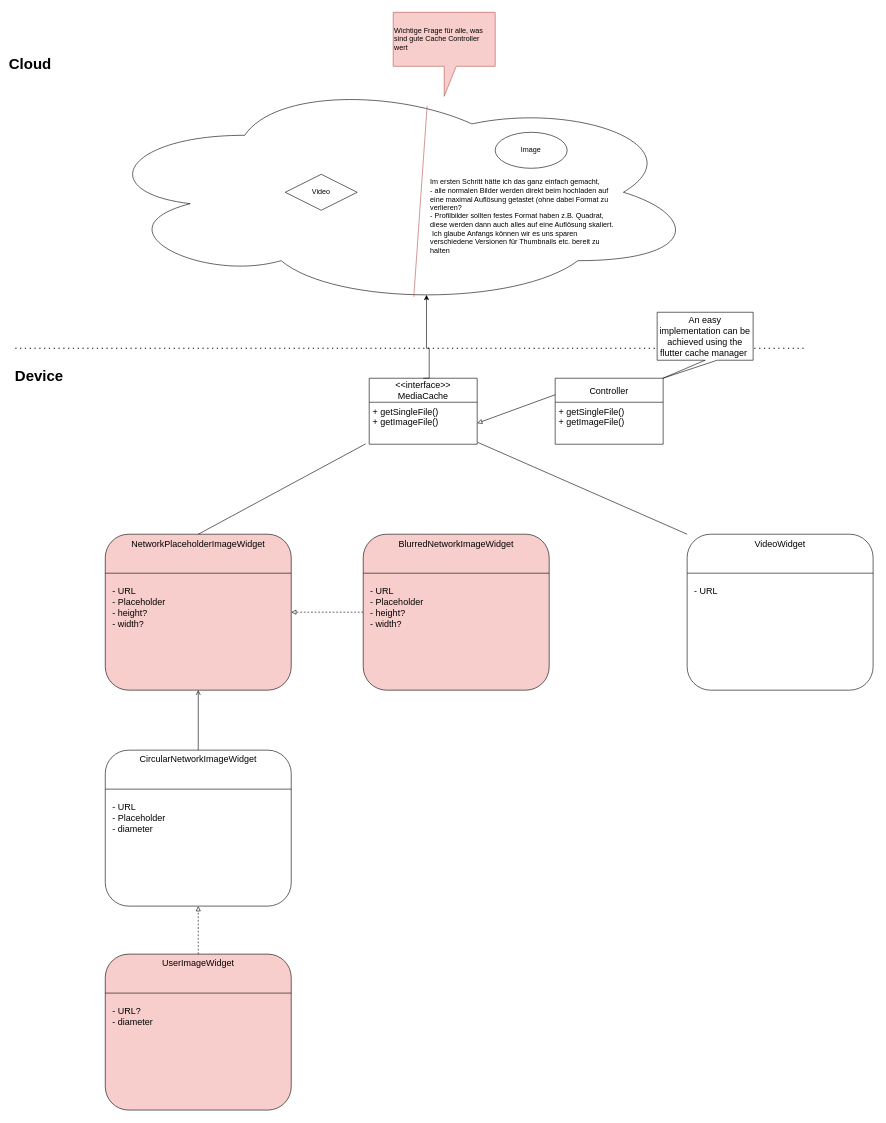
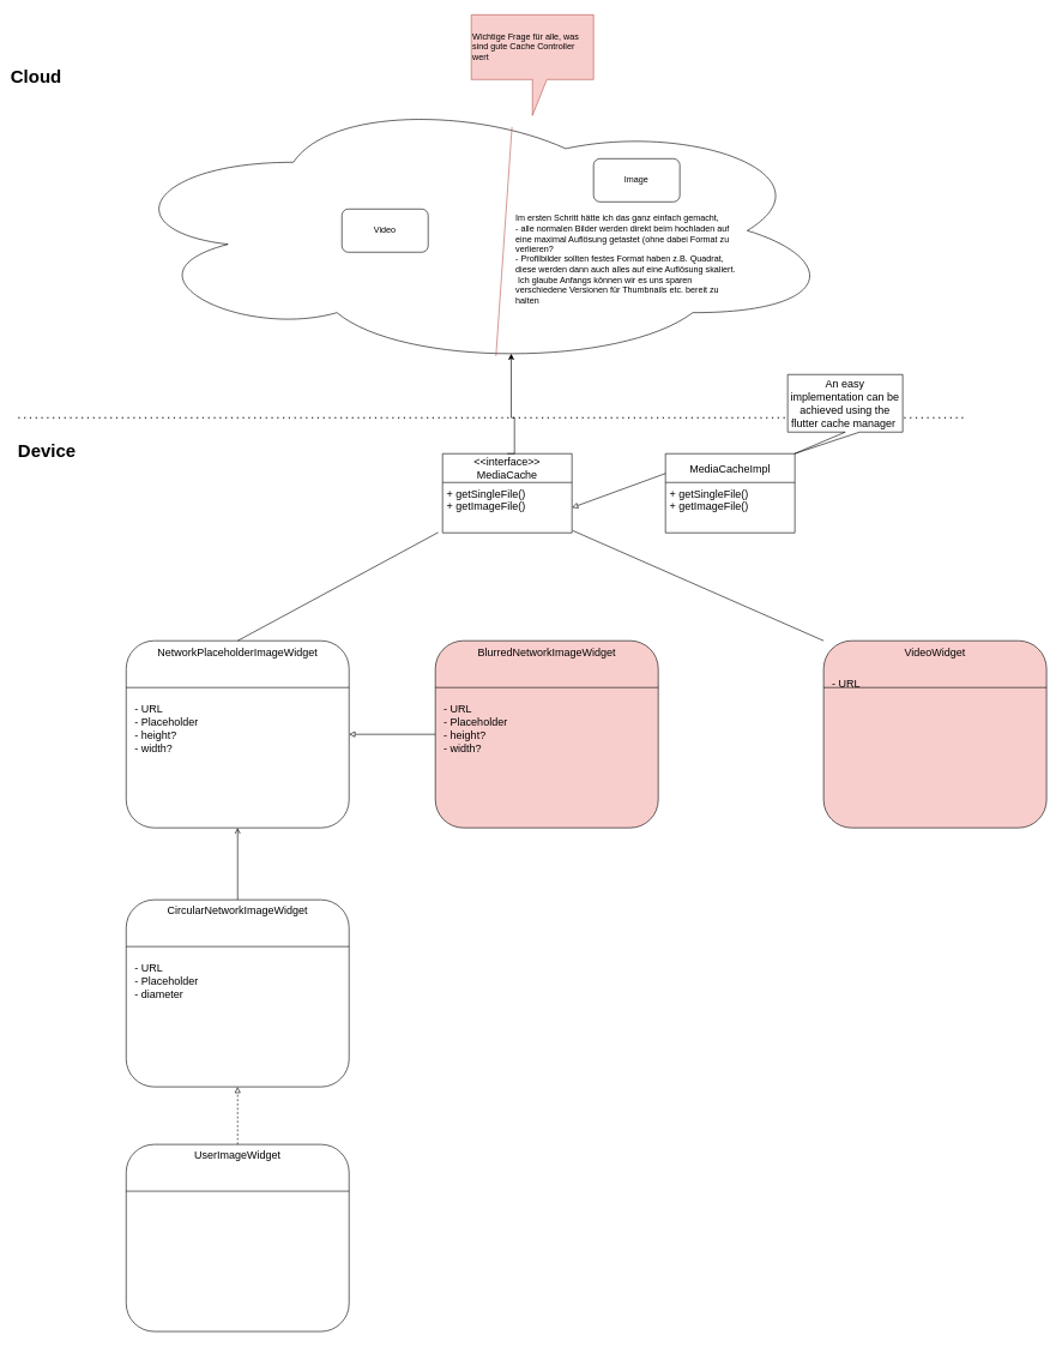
  <mxCell id="0" />
  <mxCell id="1" parent="0" />
  <mxCell id="2" value="" style="ellipse;shape=cloud;whiteSpace=wrap;html=1;" parent="1" vertex="1"><mxGeometry x="155" y="130" width="1010" height="380" as="geometry" /></mxCell>
  <mxCell id="3" value="" style="endArrow=none;html=1;rounded=0;entryX=0.551;entryY=0.121;entryDx=0;entryDy=0;entryPerimeter=0;exitX=0.529;exitY=0.959;exitDx=0;exitDy=0;exitPerimeter=0;fillColor=#f8cecc;strokeColor=#b85450;" parent="1" source="2" target="2" edge="1"><mxGeometry width="50" height="50" relative="1" as="geometry"><mxPoint x="415" y="410" as="sourcePoint" /><mxPoint x="465" y="360" as="targetPoint" /></mxGeometry></mxCell>
- <mxCell id="4" value="Video" style="rhombus;whiteSpace=wrap;html=1;" parent="1" vertex="1"><mxGeometry x="475" y="290" width="120" height="60" as="geometry" /></mxCell>
- <mxCell id="5" value="Image" style="ellipse;whiteSpace=wrap;html=1;" parent="1" vertex="1"><mxGeometry x="825" y="220" width="120" height="60" as="geometry" /></mxCell>
+ <mxCell id="4" value="Video" style="rounded=1;whiteSpace=wrap;html=1;" parent="1" vertex="1"><mxGeometry x="475" y="290" width="120" height="60" as="geometry" /></mxCell>
+ <mxCell id="5" value="Image" style="rounded=1;whiteSpace=wrap;html=1;" parent="1" vertex="1"><mxGeometry x="825" y="220" width="120" height="60" as="geometry" /></mxCell>
  <mxCell id="6" value="Im ersten Schritt hätte ich das ganz einfach gemacht, &lt;br&gt;- alle normalen Bilder werden direkt beim hochladen auf eine maximal Auflösung getastet (ohne dabei Format zu verlieren?&lt;br&gt;- Profilbilder sollten festes Format haben z.B. Quadrat, diese werden dann auch alles auf eine Auflösung skaliert. &amp;nbsp;Ich glaube Anfangs können wir es uns sparen verschiedene Versionen für Thumbnails etc. bereit zu halten" style="text;html=1;strokeColor=none;fillColor=none;align=left;verticalAlign=middle;whiteSpace=wrap;rounded=0;" parent="1" vertex="1"><mxGeometry x="715" y="280" width="310" height="160" as="geometry" /></mxCell>
  <mxCell id="7" value="Wichtige Frage für alle, was sind gute Cache Controller wert" style="shape=callout;whiteSpace=wrap;html=1;perimeter=calloutPerimeter;align=left;size=50;position=0.5;fillColor=#f8cecc;strokeColor=#b85450;" parent="1" vertex="1"><mxGeometry x="655" y="20" width="170" height="140" as="geometry" /></mxCell>
  <mxCell id="8" value="" style="endArrow=none;dashed=1;html=1;dashPattern=1 3;strokeWidth=2;rounded=0;" parent="1" edge="1"><mxGeometry width="50" height="50" relative="1" as="geometry"><mxPoint y="580" as="sourcePoint" x="25" /><mxPoint x="1345" y="580" as="targetPoint" /></mxGeometry></mxCell>
  <mxCell id="9" value="&lt;font size=&quot;1&quot;&gt;&lt;b style=&quot;font-size: 25px&quot;&gt;Cloud&lt;/b&gt;&lt;/font&gt;" style="text;html=1;strokeColor=none;fillColor=none;align=center;verticalAlign=middle;whiteSpace=wrap;rounded=0;" parent="1" vertex="1"><mxGeometry x="20" y="90" width="60" height="30" as="geometry" /></mxCell>
  <mxCell id="10" value="&lt;font size=&quot;1&quot;&gt;&lt;b style=&quot;font-size: 25px&quot;&gt;Device&lt;/b&gt;&lt;/font&gt;" style="text;html=1;strokeColor=none;fillColor=none;align=center;verticalAlign=middle;whiteSpace=wrap;rounded=0;" parent="1" vertex="1"><mxGeometry x="35" y="610" width="60" height="30" as="geometry" /></mxCell>
  <mxCell id="11" value="&lt;&lt;interface&gt;&gt;&#10;MediaCache" style="swimlane;fontStyle=0;childLayout=stackLayout;horizontal=1;startSize=40;fillColor=none;horizontalStack=0;resizeParent=1;resizeParentMax=0;resizeLast=0;collapsible=1;marginBottom=0;fontSize=15;align=center;" parent="1" vertex="1"><mxGeometry x="615" y="630" width="180" height="110" as="geometry" /></mxCell>
  <mxCell id="12" value="+ getSingleFile()&#10;+ getImageFile()" style="text;strokeColor=none;fillColor=none;align=left;verticalAlign=top;spacingLeft=4;spacingRight=4;overflow=hidden;rotatable=0;points=[[0,0.5],[1,0.5]];portConstraint=eastwest;fontSize=15;" parent="11" vertex="1"><mxGeometry y="40" width="180" height="70" as="geometry" /></mxCell>
  <mxCell id="13" style="edgeStyle=orthogonalEdgeStyle;rounded=0;orthogonalLoop=1;jettySize=auto;html=1;fontSize=15;exitX=0.5;exitY=0;exitDx=0;exitDy=0;entryX=0.55;entryY=0.95;entryDx=0;entryDy=0;entryPerimeter=0;" parent="1" source="11" target="2" edge="1"><mxGeometry relative="1" as="geometry"><mxPoint x="545" y="660" as="targetPoint" /><Array as="points"><mxPoint x="715" y="580" /><mxPoint x="710" y="580" /></Array></mxGeometry></mxCell>
- <mxCell id="14" value="Controller" style="swimlane;fontStyle=0;childLayout=stackLayout;horizontal=1;startSize=40;fillColor=none;horizontalStack=0;resizeParent=1;resizeParentMax=0;resizeLast=0;collapsible=1;marginBottom=0;fontSize=15;align=center;" parent="1" vertex="1"><mxGeometry x="925" y="630" width="180" height="110" as="geometry" /></mxCell>
+ <mxCell id="14" value="MediaCacheImpl" style="swimlane;fontStyle=0;childLayout=stackLayout;horizontal=1;startSize=40;fillColor=none;horizontalStack=0;resizeParent=1;resizeParentMax=0;resizeLast=0;collapsible=1;marginBottom=0;fontSize=15;align=center;" parent="1" vertex="1"><mxGeometry x="925" y="630" width="180" height="110" as="geometry" /></mxCell>
  <mxCell id="15" value="+ getSingleFile()&#10;+ getImageFile()" style="text;strokeColor=none;fillColor=none;align=left;verticalAlign=top;spacingLeft=4;spacingRight=4;overflow=hidden;rotatable=0;points=[[0,0.5],[1,0.5]];portConstraint=eastwest;fontSize=15;" parent="14" vertex="1"><mxGeometry y="40" width="180" height="70" as="geometry" /></mxCell>
  <mxCell id="16" value="" style="endArrow=block;html=1;rounded=0;fontSize=15;exitX=0;exitY=0.25;exitDx=0;exitDy=0;entryX=1;entryY=0.5;entryDx=0;entryDy=0;endFill=0;" parent="1" source="14" target="12" edge="1"><mxGeometry width="50" height="50" relative="1" as="geometry"><mxPoint x="575" y="760" as="sourcePoint" /><mxPoint x="625" y="710" as="targetPoint" /></mxGeometry></mxCell>
  <mxCell id="17" value="An easy implementation can be achieved using the flutter cache manager&amp;nbsp;" style="shape=callout;whiteSpace=wrap;html=1;perimeter=calloutPerimeter;fontSize=15;align=center;position2=0.06;" parent="1" vertex="1"><mxGeometry x="1095" y="520" width="160" height="110" as="geometry" /></mxCell>
- <mxCell id="18" value="NetworkPlaceholderImageWidget" style="rounded=1;whiteSpace=wrap;html=1;fontSize=15;align=center;horizontal=1;verticalAlign=top;fillColor=#f8cecc;" parent="1" vertex="1"><mxGeometry x="175" y="890" width="310" height="260" as="geometry" /></mxCell>
+ <mxCell id="18" value="NetworkPlaceholderImageWidget" style="rounded=1;whiteSpace=wrap;html=1;fontSize=15;align=center;horizontal=1;verticalAlign=top;" parent="1" vertex="1"><mxGeometry x="175" y="890" width="310" height="260" as="geometry" /></mxCell>
  <mxCell id="19" value="" style="endArrow=none;html=1;rounded=0;fontSize=15;exitX=0;exitY=0.25;exitDx=0;exitDy=0;entryX=1;entryY=0.25;entryDx=0;entryDy=0;" parent="1" source="18" target="18" edge="1"><mxGeometry width="50" height="50" relative="1" as="geometry"><mxPoint x="595" y="930" as="sourcePoint" /><mxPoint x="645" y="880" as="targetPoint" /></mxGeometry></mxCell>
  <mxCell id="20" value="- URL&lt;br&gt;- Placeholder&lt;br&gt;- height?&lt;br&gt;- width?" style="text;html=1;strokeColor=none;fillColor=none;align=left;verticalAlign=top;whiteSpace=wrap;rounded=0;fontSize=15;" parent="1" vertex="1"><mxGeometry x="185" y="970" width="290" height="90" as="geometry" /></mxCell>
- <mxCell id="21" style="edgeStyle=orthogonalEdgeStyle;rounded=0;orthogonalLoop=1;jettySize=auto;html=1;exitX=0;exitY=0.5;exitDx=0;exitDy=0;entryX=1;entryY=0.5;entryDx=0;entryDy=0;fontSize=15;endArrow=block;endFill=0;dashed=1;" parent="1" source="22" target="18" edge="1"><mxGeometry relative="1" as="geometry" /></mxCell>
+ <mxCell id="21" style="edgeStyle=orthogonalEdgeStyle;rounded=0;orthogonalLoop=1;jettySize=auto;html=1;exitX=0;exitY=0.5;exitDx=0;exitDy=0;entryX=1;entryY=0.5;entryDx=0;entryDy=0;fontSize=15;endArrow=block;endFill=0;" parent="1" source="22" target="18" edge="1"><mxGeometry relative="1" as="geometry" /></mxCell>
  <mxCell id="22" value="BlurredNetworkImageWidget" style="rounded=1;whiteSpace=wrap;html=1;fontSize=15;align=center;horizontal=1;verticalAlign=top;fillColor=#f8cecc;" parent="1" vertex="1"><mxGeometry x="605" y="890" width="310" height="260" as="geometry" /></mxCell>
  <mxCell id="23" value="" style="endArrow=none;html=1;rounded=0;fontSize=15;exitX=0;exitY=0.25;exitDx=0;exitDy=0;entryX=1;entryY=0.25;entryDx=0;entryDy=0;" parent="1" source="22" target="22" edge="1"><mxGeometry width="50" height="50" relative="1" as="geometry"><mxPoint x="1025" y="930" as="sourcePoint" /><mxPoint x="1075" y="880" as="targetPoint" /></mxGeometry></mxCell>
  <mxCell id="24" value="- URL&lt;br&gt;- Placeholder&lt;br&gt;- height?&lt;br&gt;- width?" style="text;html=1;strokeColor=none;fillColor=none;align=left;verticalAlign=top;whiteSpace=wrap;rounded=0;fontSize=15;" parent="1" vertex="1"><mxGeometry x="615" y="970" width="290" height="80" as="geometry" /></mxCell>
  <mxCell id="25" style="edgeStyle=orthogonalEdgeStyle;rounded=0;orthogonalLoop=1;jettySize=auto;html=1;exitX=0.5;exitY=0;exitDx=0;exitDy=0;entryX=0.5;entryY=1;entryDx=0;entryDy=0;fontSize=15;endArrow=open;endFill=0;" parent="1" source="26" target="18" edge="1"><mxGeometry relative="1" as="geometry" /></mxCell>
  <mxCell id="26" value="CircularNetworkImageWidget" style="rounded=1;whiteSpace=wrap;html=1;fontSize=15;align=center;horizontal=1;verticalAlign=top;" parent="1" vertex="1"><mxGeometry x="175" y="1250" width="310" height="260" as="geometry" /></mxCell>
  <mxCell id="27" value="" style="endArrow=none;html=1;rounded=0;fontSize=15;exitX=0;exitY=0.25;exitDx=0;exitDy=0;entryX=1;entryY=0.25;entryDx=0;entryDy=0;" parent="1" source="26" target="26" edge="1"><mxGeometry width="50" height="50" relative="1" as="geometry"><mxPoint x="595" y="1290" as="sourcePoint" /><mxPoint x="645" y="1240" as="targetPoint" /></mxGeometry></mxCell>
  <mxCell id="28" value="- URL&lt;br&gt;- Placeholder&lt;br&gt;- diameter" style="text;html=1;strokeColor=none;fillColor=none;align=left;verticalAlign=top;whiteSpace=wrap;rounded=0;fontSize=15;" parent="1" vertex="1"><mxGeometry x="185" y="1330" width="290" height="70" as="geometry" /></mxCell>
  <mxCell id="29" value="" style="edgeStyle=orthogonalEdgeStyle;rounded=0;orthogonalLoop=1;jettySize=auto;html=1;fontSize=15;endArrow=block;endFill=0;dashed=1;" parent="1" source="30" target="26" edge="1"><mxGeometry relative="1" as="geometry" /></mxCell>
- <mxCell id="30" value="UserImageWidget" style="rounded=1;whiteSpace=wrap;html=1;fontSize=15;align=center;horizontal=1;verticalAlign=top;fillColor=#f8cecc;" parent="1" vertex="1"><mxGeometry x="175" y="1590" width="310" height="260" as="geometry" /></mxCell>
+ <mxCell id="30" value="UserImageWidget" style="rounded=1;whiteSpace=wrap;html=1;fontSize=15;align=center;horizontal=1;verticalAlign=top;" parent="1" vertex="1"><mxGeometry x="175" y="1590" width="310" height="260" as="geometry" /></mxCell>
  <mxCell id="31" value="" style="endArrow=none;html=1;rounded=0;fontSize=15;exitX=0;exitY=0.25;exitDx=0;exitDy=0;entryX=1;entryY=0.25;entryDx=0;entryDy=0;" parent="1" source="30" target="30" edge="1"><mxGeometry width="50" height="50" relative="1" as="geometry"><mxPoint x="595" y="1630" as="sourcePoint" /><mxPoint x="645" y="1580" as="targetPoint" /></mxGeometry></mxCell>
- <mxCell id="32" value="- URL?&lt;br&gt;- diameter" style="text;html=1;strokeColor=none;fillColor=none;align=left;verticalAlign=top;whiteSpace=wrap;rounded=0;fontSize=15;" parent="1" vertex="1"><mxGeometry x="185" y="1670" width="290" height="70" as="geometry" /></mxCell>
  <mxCell id="33" value="" style="endArrow=none;html=1;rounded=0;fontSize=15;exitX=0.5;exitY=0;exitDx=0;exitDy=0;entryX=-0.033;entryY=0.992;entryDx=0;entryDy=0;entryPerimeter=0;" parent="1" source="18" target="12" edge="1"><mxGeometry width="50" height="50" relative="1" as="geometry"><mxPoint x="575" y="970" as="sourcePoint" /><mxPoint x="625" y="920" as="targetPoint" /></mxGeometry></mxCell>
- <mxCell id="34" value="VideoWidget" style="rounded=1;whiteSpace=wrap;html=1;fontSize=15;align=center;horizontal=1;verticalAlign=top;" parent="1" vertex="1"><mxGeometry x="1145" y="890" width="310" height="260" as="geometry" /></mxCell>
+ <mxCell id="34" value="VideoWidget" style="rounded=1;whiteSpace=wrap;html=1;fontSize=15;align=center;horizontal=1;verticalAlign=top;fillColor=#f8cecc;" parent="1" vertex="1"><mxGeometry x="1145" y="890" width="310" height="260" as="geometry" /></mxCell>
  <mxCell id="35" value="" style="endArrow=none;html=1;rounded=0;fontSize=15;exitX=0;exitY=0.25;exitDx=0;exitDy=0;entryX=1;entryY=0.25;entryDx=0;entryDy=0;" parent="1" source="34" target="34" edge="1"><mxGeometry width="50" height="50" relative="1" as="geometry"><mxPoint x="1565" y="930" as="sourcePoint" /><mxPoint x="1615" y="880" as="targetPoint" /></mxGeometry></mxCell>
- <mxCell id="36" value="- URL&lt;br&gt;" style="text;html=1;strokeColor=none;fillColor=none;align=left;verticalAlign=top;whiteSpace=wrap;rounded=0;fontSize=15;" parent="1" vertex="1"><mxGeometry x="1155" y="970" width="290" height="70" as="geometry" /></mxCell>
+ <mxCell id="36" value="- URL&lt;br&gt;" style="text;html=1;strokeColor=none;fillColor=none;align=left;verticalAlign=top;whiteSpace=wrap;rounded=0;fontSize=15;" parent="1" vertex="1"><mxGeometry x="1155" y="935" width="290" height="70" as="geometry" /></mxCell>
  <mxCell id="37" value="" style="endArrow=none;html=1;rounded=0;fontSize=15;entryX=0;entryY=0;entryDx=0;entryDy=0;exitX=1.006;exitY=0.957;exitDx=0;exitDy=0;exitPerimeter=0;" parent="1" source="12" target="34" edge="1"><mxGeometry width="50" height="50" relative="1" as="geometry"><mxPoint x="1115" y="1250" as="sourcePoint" /><mxPoint x="1165" y="1200" as="targetPoint" /></mxGeometry></mxCell>
